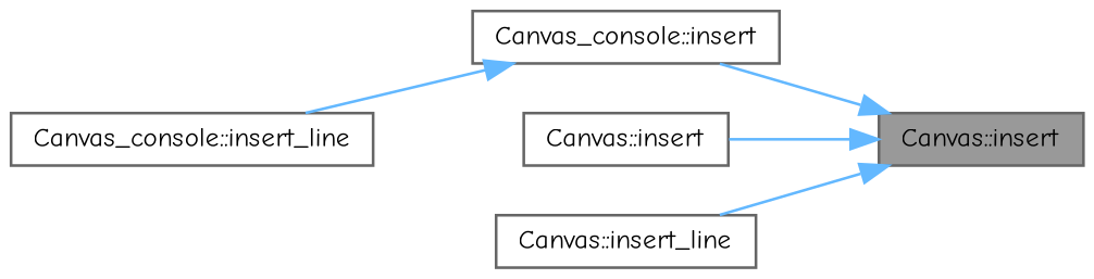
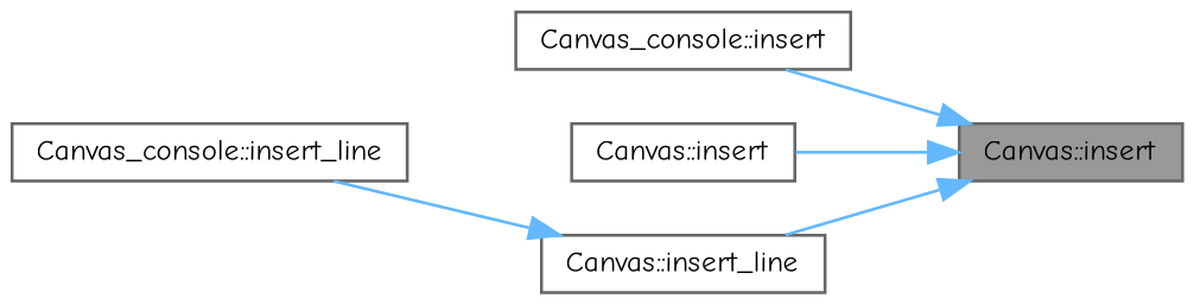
  digraph {
    fontname="Comic Neue"
    rankdir=RL
    node [color=grey40 fillcolor=white fontname="Comic Neue" fontsize=10 shape=box style=filled]
    edge [color=steelblue1 dir=back fontname="Comic Neue" fontsize=10 labelfontname=Helvetica labelfontsize=10 style=solid]
    n1 [color=gray40 fillcolor=grey60 fontcolor=black height=0.2 label="Canvas::insert" width=0.4]
    n2 [height=0.2 label="Canvas_console::insert" width=0.4]
    n3 [height=0.2 label="Canvas::insert" width=0.4]
    n4 [height=0.2 label="Canvas::insert_line" width=0.4]
    n5 [height=0.2 label="Canvas_console::insert_line" width=0.4]
    n1 -> n2
    n1 -> n3
    n1 -> n4
-   n2 -> n5
+   n4 -> n5
  }
